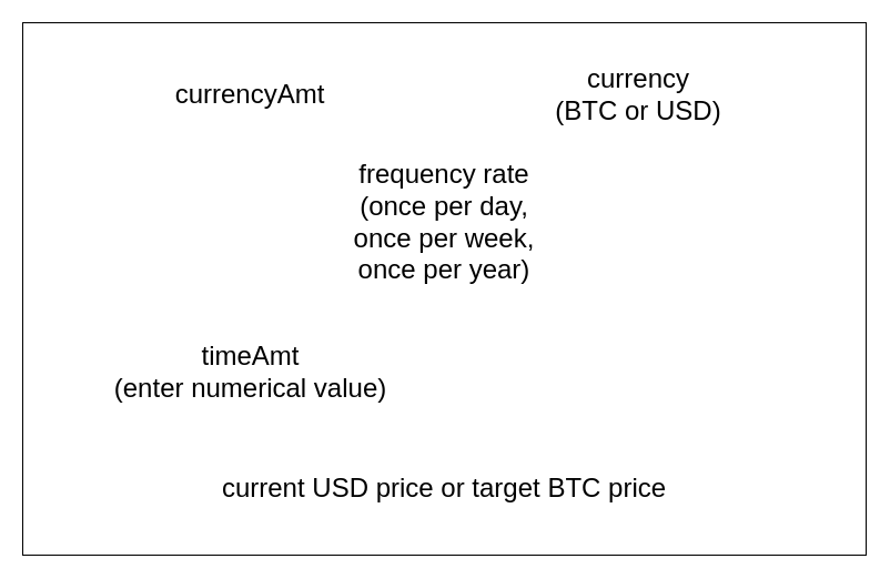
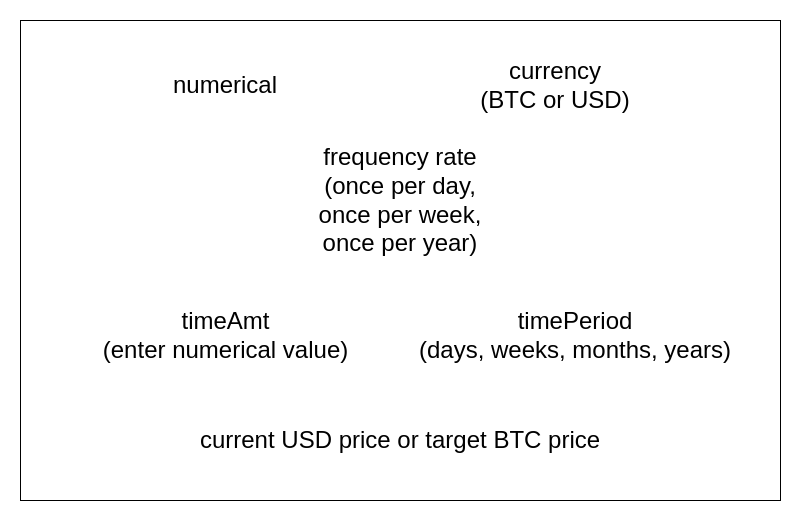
  <mxCell id="0" />
  <mxCell id="1" parent="0" />
  <mxCell id="2" value="" style="rounded=0;whiteSpace=wrap;html=1;" parent="1" vertex="1"><mxGeometry x="20" y="20" width="760" height="480" as="geometry" /></mxCell>
- <mxCell id="3" value="&lt;span style=&quot;font-size: 24px;&quot;&gt;currencyAmt&lt;/span&gt;" style="text;html=1;strokeColor=none;fillColor=none;align=center;verticalAlign=middle;whiteSpace=wrap;rounded=0;" vertex="1" parent="1"><mxGeometry x="150" y="70" width="150" height="30" as="geometry" /></mxCell>
- <mxCell id="4" value="&lt;span style=&quot;font-size: 24px;&quot;&gt;currency&lt;br&gt;(BTC or USD)&lt;br&gt;&lt;/span&gt;" style="text;html=1;strokeColor=none;fillColor=none;align=center;verticalAlign=middle;whiteSpace=wrap;rounded=0;" vertex="1" parent="1"><mxGeometry x="490" y="50" width="170" height="70" as="geometry" /></mxCell>
+ <mxCell id="3" value="&lt;span style=&quot;font-size: 24px;&quot;&gt;numerical&lt;/span&gt;" style="text;html=1;strokeColor=none;fillColor=none;align=center;verticalAlign=middle;whiteSpace=wrap;rounded=0;" vertex="1" parent="1"><mxGeometry x="150" y="70" width="150" height="30" as="geometry" /></mxCell>
+ <mxCell id="4" value="&lt;span style=&quot;font-size: 24px;&quot;&gt;currency&lt;br&gt;(BTC or USD)&lt;br&gt;&lt;/span&gt;" style="text;html=1;strokeColor=none;fillColor=none;align=center;verticalAlign=middle;whiteSpace=wrap;rounded=0;" vertex="1" parent="1"><mxGeometry x="470" y="50" width="170" height="70" as="geometry" /></mxCell>
  <mxCell id="5" value="&lt;font style=&quot;font-size: 24px;&quot;&gt;frequency rate&lt;br&gt;(once per day,&lt;br&gt;once per week,&lt;br&gt;once per year)&lt;br&gt;&lt;/font&gt;" style="text;html=1;strokeColor=none;fillColor=none;align=center;verticalAlign=middle;whiteSpace=wrap;rounded=0;" vertex="1" parent="1"><mxGeometry x="310" y="140" width="180" height="120" as="geometry" /></mxCell>
  <mxCell id="6" value="&lt;span style=&quot;font-size: 24px;&quot;&gt;timeAmt&lt;br&gt;(enter numerical value)&lt;br&gt;&lt;/span&gt;" style="text;html=1;strokeColor=none;fillColor=none;align=center;verticalAlign=middle;whiteSpace=wrap;rounded=0;" vertex="1" parent="1"><mxGeometry x="92.5" y="300" width="265" height="70" as="geometry" /></mxCell>
+ <mxCell id="7" value="&lt;font style=&quot;font-size: 24px;&quot;&gt;timePeriod&lt;br&gt;(days, weeks, months, years)&lt;br&gt;&lt;/font&gt;" style="text;html=1;strokeColor=none;fillColor=none;align=center;verticalAlign=middle;whiteSpace=wrap;rounded=0;" vertex="1" parent="1"><mxGeometry x="410" y="300" width="330" height="70" as="geometry" /></mxCell>
  <mxCell id="8" value="&lt;span style=&quot;font-size: 24px;&quot;&gt;current USD price or target BTC price&lt;/span&gt;" style="text;html=1;strokeColor=none;fillColor=none;align=center;verticalAlign=middle;whiteSpace=wrap;rounded=0;" vertex="1" parent="1"><mxGeometry x="195" y="420" width="410" height="40" as="geometry" /></mxCell>
